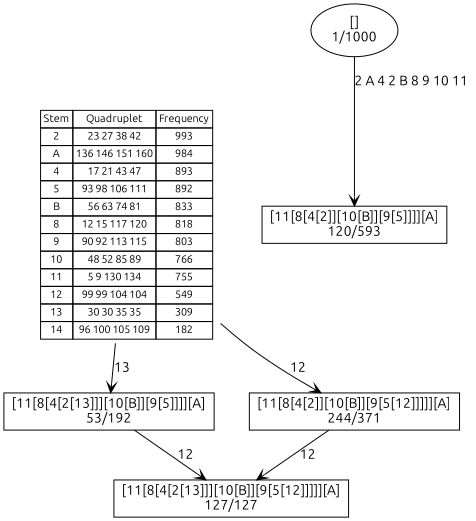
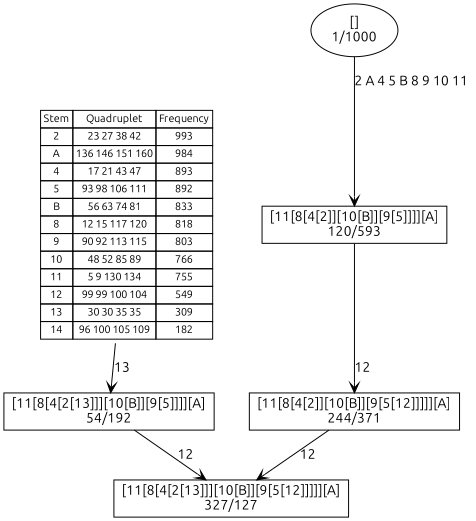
  digraph {
    fontname=Ubuntu
    nodesep=0.5
    node [fontname=Ubuntu shape=box]
    edge [arrowhead=vee fontname=Ubuntu]
-   n1 [fontsize=11 label=< <table border="0" cellborder="1" cellspacing="0"><tr><td>Stem</td><td>Quadruplet</td><td>Frequency</td></tr> <tr><td>2</td><td>23 27 38 42</td><td>993</td></tr> <tr><td>A</td><td>136 146 151 160</td><td>984</td></tr> <tr><td>4</td><td>17 21 43 47</td><td>893</td></tr> <tr><td>5</td><td>93 98 106 111</td><td>892</td></tr> <tr><td>B</td><td>56 63 74 81</td><td>833</td></tr> <tr><td>8</td><td>12 15 117 120</td><td>818</td></tr> <tr><td>9</td><td>90 92 113 115</td><td>803</td></tr> <tr><td>10</td><td>48 52 85 89</td><td>766</td></tr> <tr><td>11</td><td>5 9 130 134</td><td>755</td></tr> <tr><td>12</td><td>99 99 104 104</td><td>549</td></tr> <tr><td>13</td><td>30 30 35 35</td><td>309</td></tr> <tr><td>14</td><td>96 100 105 109</td><td>182</td></tr> </table>> shape=plaintext]
-   n2 [label="[11[8[4[2[13]]][10[B]][9[5]]]][A]\n53/192"]
+   n1 [fontsize=11 label=< <table border="0" cellborder="1" cellspacing="0"><tr><td>Stem</td><td>Quadruplet</td><td>Frequency</td></tr> <tr><td>2</td><td>23 27 38 42</td><td>993</td></tr> <tr><td>A</td><td>136 146 151 160</td><td>984</td></tr> <tr><td>4</td><td>17 21 43 47</td><td>893</td></tr> <tr><td>5</td><td>93 98 106 111</td><td>892</td></tr> <tr><td>B</td><td>56 63 74 81</td><td>833</td></tr> <tr><td>8</td><td>12 15 117 120</td><td>818</td></tr> <tr><td>9</td><td>90 92 113 115</td><td>803</td></tr> <tr><td>10</td><td>48 52 85 89</td><td>766</td></tr> <tr><td>11</td><td>5 9 130 134</td><td>755</td></tr> <tr><td>12</td><td>99 99 100 104</td><td>549</td></tr> <tr><td>13</td><td>30 30 35 35</td><td>309</td></tr> <tr><td>14</td><td>96 100 105 109</td><td>182</td></tr> </table>> shape=plaintext]
+   n2 [label="[11[8[4[2[13]]][10[B]][9[5]]]][A]\n54/192"]
    n3 [label="[11[8[4[2]][10[B]][9[5[12]]]]][A]\n244/371"]
-   n4 [label="[11[8[4[2[13]]][10[B]][9[5[12]]]]][A]\n127/127"]
+   n4 [label="[11[8[4[2[13]]][10[B]][9[5[12]]]]][A]\n327/127"]
    n5 [label="[11[8[4[2]][10[B]][9[5]]]][A]\n120/593"]
    n6 [label="[]\n1/1000" shape=""]
    n1 -> n2 [label="13 "]
    n2 -> n4 [label="12 "]
    n3 -> n4 [label="12 "]
-   n1 -> n3 [label="12 "]
-   n6 -> n5 [label="2 A 4 2 B 8 9 10 11 "]
+   n5 -> n3 [label="12 "]
+   n6 -> n5 [label="2 A 4 5 B 8 9 10 11 "]
  }
